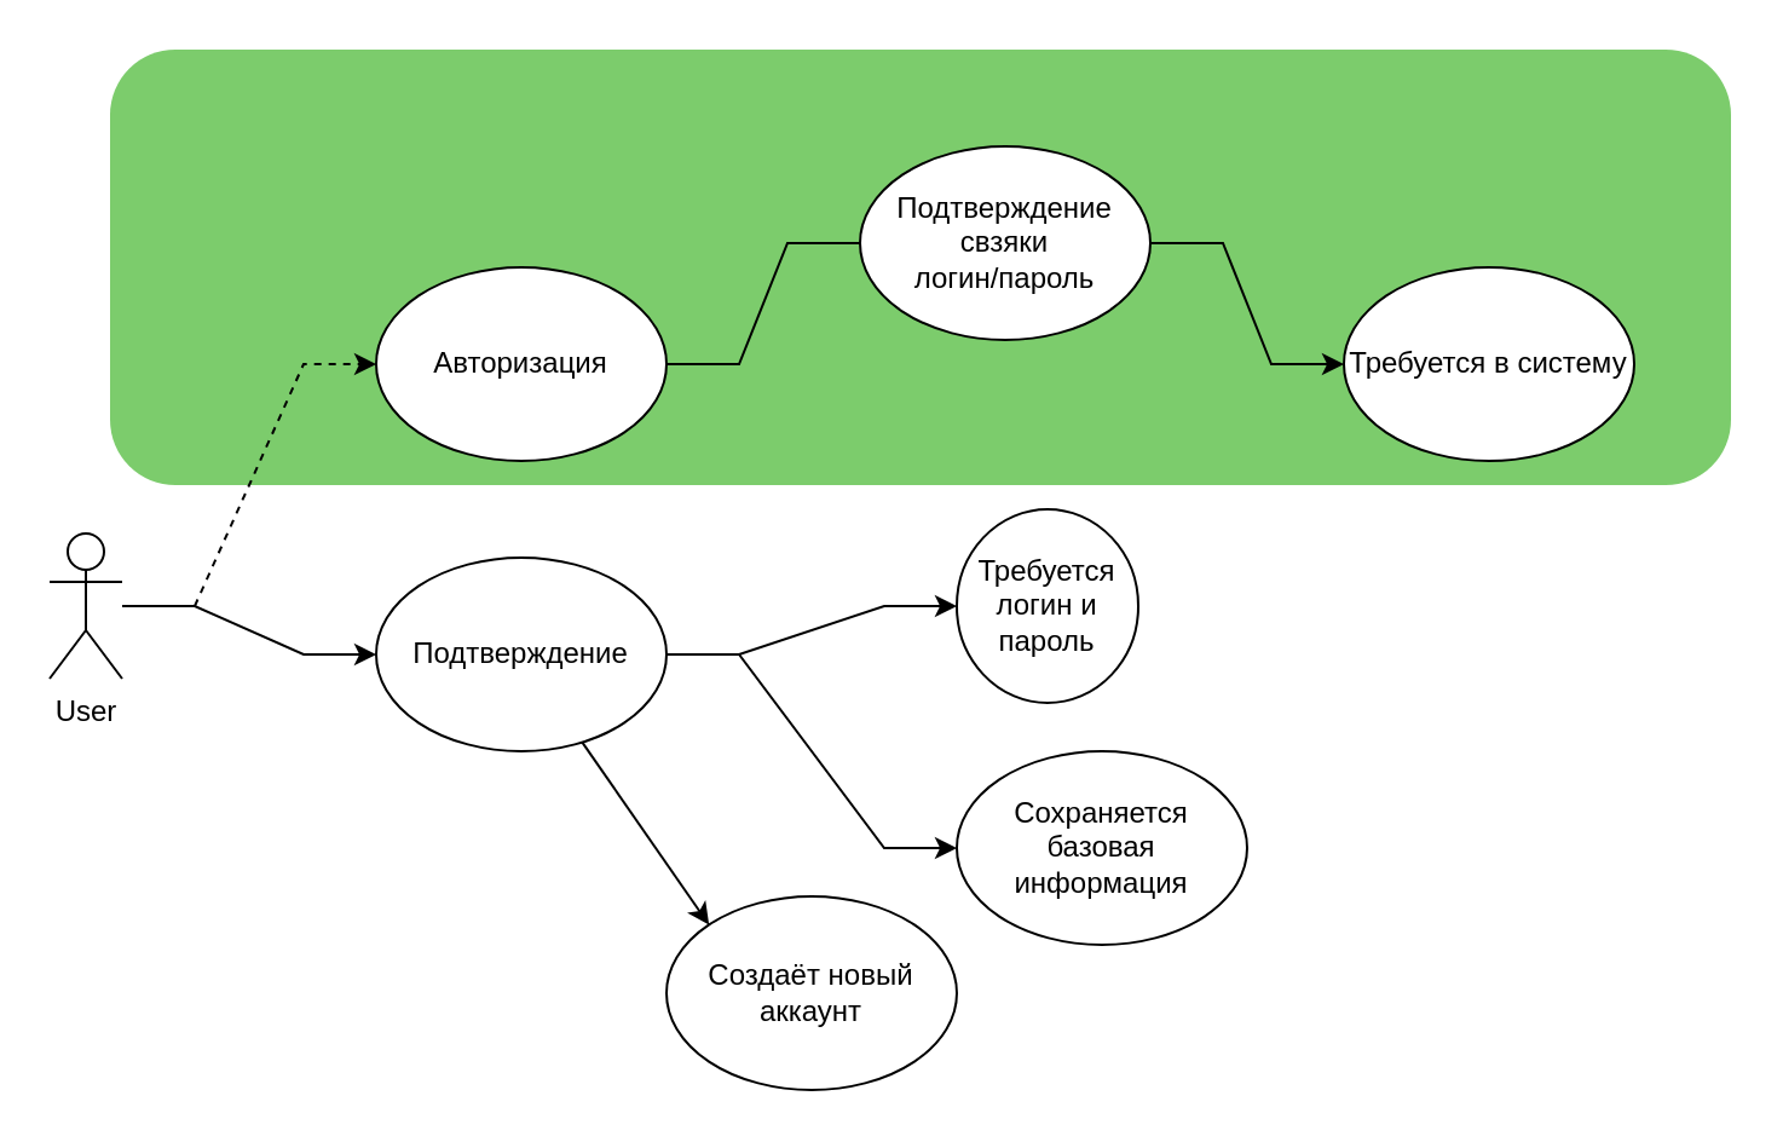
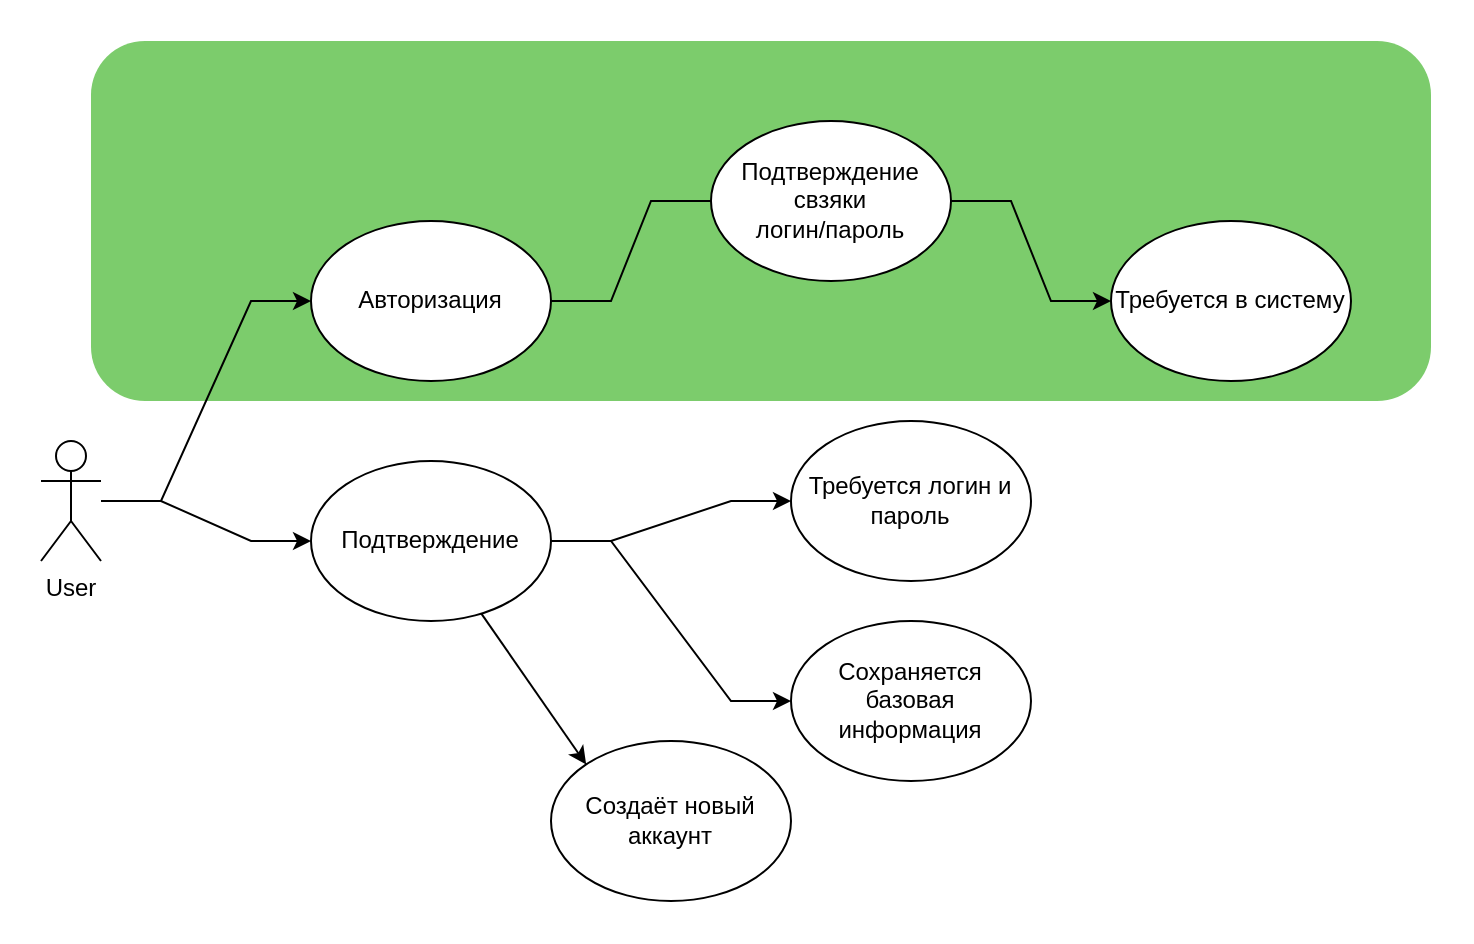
  <mxCell id="0" />
  <mxCell id="1" parent="0" />
  <mxCell id="2" value="" style="fillColor=#7CCC6C;strokeColor=none;whiteSpace=wrap;html=1;rounded=1;" vertex="1" parent="1"><mxGeometry x="45" y="20" width="670" height="180" as="geometry" /></mxCell>
- <mxCell id="3" style="edgeStyle=entityRelationEdgeStyle;rounded=0;orthogonalLoop=1;jettySize=auto;html=1;entryX=0;entryY=0.5;entryDx=0;entryDy=0;dashed=1;" edge="1" parent="1" source="5" target="11"><mxGeometry relative="1" as="geometry" /></mxCell>
+ <mxCell id="3" style="edgeStyle=entityRelationEdgeStyle;rounded=0;orthogonalLoop=1;jettySize=auto;html=1;entryX=0;entryY=0.5;entryDx=0;entryDy=0;" edge="1" parent="1" source="5" target="11"><mxGeometry relative="1" as="geometry" /></mxCell>
  <mxCell id="4" style="edgeStyle=entityRelationEdgeStyle;rounded=0;orthogonalLoop=1;jettySize=auto;html=1;" edge="1" parent="1" source="5" target="9"><mxGeometry relative="1" as="geometry" /></mxCell>
  <mxCell id="5" value="User" style="shape=umlActor;verticalLabelPosition=bottom;verticalAlign=top;html=1;outlineConnect=0;" vertex="1" parent="1"><mxGeometry x="20" y="220" width="30" height="60" as="geometry" /></mxCell>
  <mxCell id="6" style="edgeStyle=entityRelationEdgeStyle;rounded=0;orthogonalLoop=1;jettySize=auto;html=1;" edge="1" parent="1" source="9" target="14"><mxGeometry relative="1" as="geometry" /></mxCell>
  <mxCell id="7" style="edgeStyle=entityRelationEdgeStyle;rounded=0;orthogonalLoop=1;jettySize=auto;html=1;" edge="1" parent="1" source="9" target="13"><mxGeometry relative="1" as="geometry" /></mxCell>
  <mxCell id="8" style="rounded=0;orthogonalLoop=1;jettySize=auto;html=1;entryX=0;entryY=0;entryDx=0;entryDy=0;" edge="1" parent="1" source="9" target="12"><mxGeometry relative="1" as="geometry"><mxPoint x="335" y="370" as="targetPoint" /></mxGeometry></mxCell>
  <mxCell id="9" value="Подтверждение" style="ellipse;whiteSpace=wrap;html=1;" vertex="1" parent="1"><mxGeometry x="155" y="230" width="120" height="80" as="geometry" /></mxCell>
  <mxCell id="10" style="edgeStyle=entityRelationEdgeStyle;rounded=0;orthogonalLoop=1;jettySize=auto;html=1;entryX=0;entryY=0.5;entryDx=0;entryDy=0;endArrow=none;" edge="1" parent="1" source="11" target="16"><mxGeometry relative="1" as="geometry" /></mxCell>
  <mxCell id="11" value="Авторизация" style="ellipse;whiteSpace=wrap;html=1;" vertex="1" parent="1"><mxGeometry x="155" y="110" width="120" height="80" as="geometry" /></mxCell>
  <mxCell id="12" value="Создаёт новый аккаунт" style="ellipse;whiteSpace=wrap;html=1;" vertex="1" parent="1"><mxGeometry x="275" y="370" width="120" height="80" as="geometry" /></mxCell>
  <mxCell id="13" value="Сохраняется базовая информация" style="ellipse;whiteSpace=wrap;html=1;" vertex="1" parent="1"><mxGeometry x="395" y="310" width="120" height="80" as="geometry" /></mxCell>
- <mxCell id="14" value="Требуется логин и пароль" style="ellipse;whiteSpace=wrap;html=1;" vertex="1" parent="1"><mxGeometry x="395" y="210" width="75" height="80" as="geometry" /></mxCell>
+ <mxCell id="14" value="Требуется логин и пароль" style="ellipse;whiteSpace=wrap;html=1;" vertex="1" parent="1"><mxGeometry x="395" y="210" width="120" height="80" as="geometry" /></mxCell>
  <mxCell id="15" style="edgeStyle=entityRelationEdgeStyle;rounded=0;orthogonalLoop=1;jettySize=auto;html=1;" edge="1" parent="1" source="16" target="17"><mxGeometry relative="1" as="geometry" /></mxCell>
  <mxCell id="16" value="Подтверждение свзяки &lt;br&gt;логин/пароль" style="ellipse;whiteSpace=wrap;html=1;" vertex="1" parent="1"><mxGeometry x="355" y="60" width="120" height="80" as="geometry" /></mxCell>
  <mxCell id="17" value="Требуется в систему" style="ellipse;whiteSpace=wrap;html=1;" vertex="1" parent="1"><mxGeometry x="555" y="110" width="120" height="80" as="geometry" /></mxCell>
